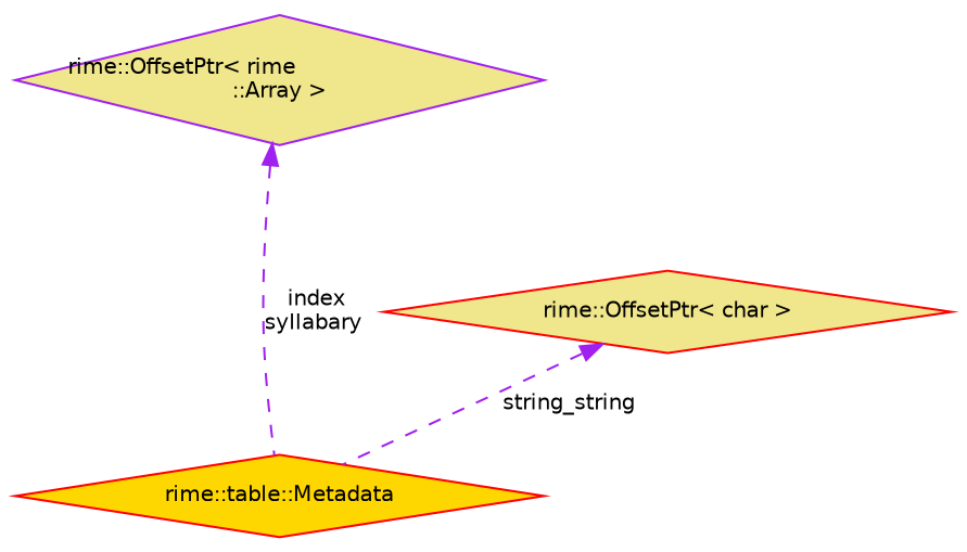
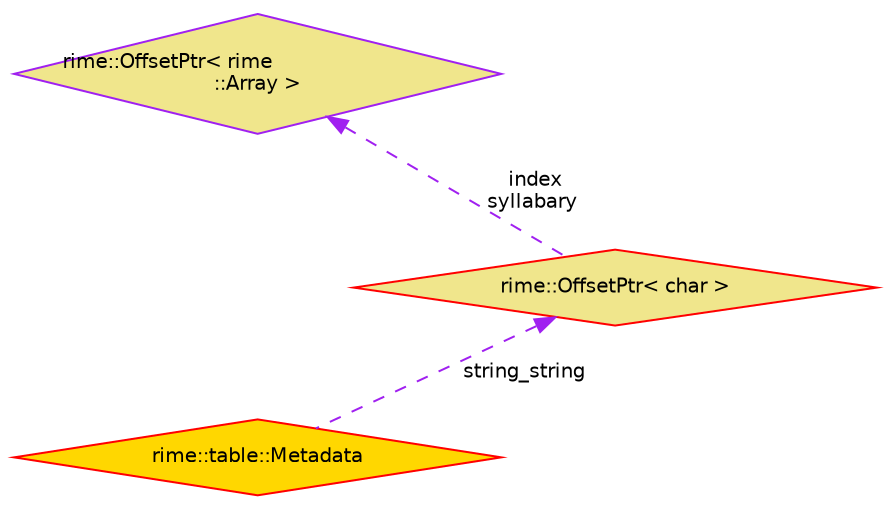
  digraph {
    node [color=red fillcolor=khaki fontname=Helvetica fontsize=10 shape=diamond style=filled]
    edge [color=purple dir=back fontname=Helvetica fontsize=10 labelfontname=Helvetica labelfontsize=10 style=dashed]
    n1 [fillcolor=gold fontcolor=black height=0.2 label="rime::table::Metadata" width=0.4]
    n2 [color=purple height=0.2 label="rime::OffsetPtr\< rime\l::Array \>" width=0.4]
    n3 [height=0.2 label="rime::OffsetPtr\< char \>" width=0.4]
-   n2 -> n1 [label=" index\nsyllabary"]
+   n2 -> n3 [label=" index\nsyllabary"]
    n3 -> n1 [label=" string_string"]
  }
